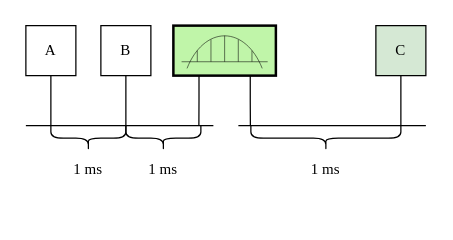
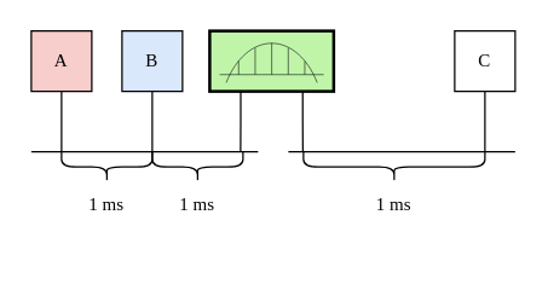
  <mxCell id="0" />
  <mxCell id="1" parent="0" />
  <mxCell id="2" style="edgeStyle=orthogonalEdgeStyle;rounded=0;orthogonalLoop=1;jettySize=auto;html=1;exitX=0.25;exitY=1;exitDx=0;exitDy=0;exitPerimeter=0;endArrow=none;endFill=0;" parent="1" source="4" edge="1"><mxGeometry relative="1" as="geometry"><mxPoint x="158.4" y="100" as="targetPoint" /></mxGeometry></mxCell>
  <mxCell id="3" style="edgeStyle=orthogonalEdgeStyle;rounded=0;orthogonalLoop=1;jettySize=auto;html=1;exitX=0.75;exitY=1;exitDx=0;exitDy=0;exitPerimeter=0;endArrow=none;endFill=0;" parent="1" source="4" edge="1"><mxGeometry relative="1" as="geometry"><mxPoint x="199.6" y="100" as="targetPoint" /></mxGeometry></mxCell>
  <mxCell id="4" value="" style="strokeWidth=2;outlineConnect=0;dashed=0;align=center;html=1;fontSize=8;shape=mxgraph.eip.messaging_bridge;verticalLabelPosition=bottom;verticalAlign=top;fillColor=#c0f5a9;" parent="1" vertex="1"><mxGeometry x="138" y="20" width="82" height="40" as="geometry" /></mxCell>
  <mxCell id="5" value="" style="endArrow=none;html=1;rounded=0;" parent="1" edge="1"><mxGeometry width="50" height="50" relative="1" as="geometry"><mxPoint x="20" y="100" as="sourcePoint" /><mxPoint x="170" y="100" as="targetPoint" /></mxGeometry></mxCell>
  <mxCell id="6" value="" style="endArrow=none;html=1;rounded=0;" parent="1" edge="1"><mxGeometry width="50" height="50" relative="1" as="geometry"><mxPoint x="190" y="100" as="sourcePoint" /><mxPoint x="340" y="100" as="targetPoint" /></mxGeometry></mxCell>
  <mxCell id="7" value="" style="endArrow=none;html=1;rounded=0;" parent="1" edge="1"><mxGeometry width="50" height="50" relative="1" as="geometry"><mxPoint x="40" y="100" as="sourcePoint" /><mxPoint x="40" y="60" as="targetPoint" /></mxGeometry></mxCell>
- <mxCell id="8" value="&lt;font face=&quot;Times New Roman&quot;&gt;A&lt;/font&gt;" style="whiteSpace=wrap;html=1;aspect=fixed;" parent="1" vertex="1"><mxGeometry x="20" y="20" width="40" height="40" as="geometry" /></mxCell>
+ <mxCell id="8" value="&lt;font face=&quot;Times New Roman&quot;&gt;A&lt;/font&gt;" style="whiteSpace=wrap;html=1;aspect=fixed;fillColor=#f8cecc;" parent="1" vertex="1"><mxGeometry x="20" y="20" width="40" height="40" as="geometry" /></mxCell>
  <mxCell id="9" value="" style="endArrow=none;html=1;rounded=0;" parent="1" edge="1"><mxGeometry width="50" height="50" relative="1" as="geometry"><mxPoint x="100" y="100" as="sourcePoint" /><mxPoint x="100" y="60" as="targetPoint" /></mxGeometry></mxCell>
- <mxCell id="10" value="&lt;font face=&quot;Times New Roman&quot;&gt;B&lt;/font&gt;" style="whiteSpace=wrap;html=1;aspect=fixed;" parent="1" vertex="1"><mxGeometry x="80" y="20" width="40" height="40" as="geometry" /></mxCell>
+ <mxCell id="10" value="&lt;font face=&quot;Times New Roman&quot;&gt;B&lt;/font&gt;" style="whiteSpace=wrap;html=1;aspect=fixed;fillColor=#dae8fc;" parent="1" vertex="1"><mxGeometry x="80" y="20" width="40" height="40" as="geometry" /></mxCell>
  <mxCell id="11" value="" style="endArrow=none;html=1;rounded=0;" parent="1" edge="1"><mxGeometry width="50" height="50" relative="1" as="geometry"><mxPoint x="320" y="100" as="sourcePoint" /><mxPoint x="320" y="60" as="targetPoint" /></mxGeometry></mxCell>
- <mxCell id="12" value="&lt;font face=&quot;Times New Roman&quot;&gt;C&lt;/font&gt;" style="whiteSpace=wrap;html=1;aspect=fixed;fillColor=#d5e8d4;" parent="1" vertex="1"><mxGeometry x="300" y="20" width="40" height="40" as="geometry" /></mxCell>
+ <mxCell id="12" value="&lt;font face=&quot;Times New Roman&quot;&gt;C&lt;/font&gt;" style="whiteSpace=wrap;html=1;aspect=fixed;" parent="1" vertex="1"><mxGeometry x="300" y="20" width="40" height="40" as="geometry" /></mxCell>
  <mxCell id="13" value="" style="shape=curlyBracket;whiteSpace=wrap;html=1;rounded=1;labelPosition=left;verticalLabelPosition=middle;align=right;verticalAlign=middle;rotation=-90;" vertex="1" parent="1"><mxGeometry x="60" y="80" width="20" height="60" as="geometry" /></mxCell>
  <mxCell id="14" value="" style="shape=curlyBracket;whiteSpace=wrap;html=1;rounded=1;labelPosition=left;verticalLabelPosition=middle;align=right;verticalAlign=middle;rotation=-90;" vertex="1" parent="1"><mxGeometry x="120" y="80" width="20" height="60" as="geometry" /></mxCell>
  <mxCell id="15" value="" style="shape=curlyBracket;whiteSpace=wrap;html=1;rounded=1;labelPosition=left;verticalLabelPosition=middle;align=right;verticalAlign=middle;rotation=-90;" vertex="1" parent="1"><mxGeometry x="250" y="50" width="20" height="120" as="geometry" /></mxCell>
  <mxCell id="16" value="&lt;font face=&quot;Times New Roman&quot;&gt;1 ms&lt;/font&gt;" style="text;html=1;strokeColor=none;fillColor=none;align=center;verticalAlign=middle;whiteSpace=wrap;rounded=0;" vertex="1" parent="1"><mxGeometry x="40" y="120" width="60" height="30" as="geometry" /></mxCell>
  <mxCell id="17" value="&lt;font face=&quot;Times New Roman&quot;&gt;1 ms&lt;/font&gt;" style="text;html=1;strokeColor=none;fillColor=none;align=center;verticalAlign=middle;whiteSpace=wrap;rounded=0;" vertex="1" parent="1"><mxGeometry x="100" y="120" width="60" height="30" as="geometry" /></mxCell>
  <mxCell id="18" value="&lt;font face=&quot;Times New Roman&quot;&gt;1 ms&lt;/font&gt;" style="text;html=1;strokeColor=none;fillColor=none;align=center;verticalAlign=middle;whiteSpace=wrap;rounded=0;" vertex="1" parent="1"><mxGeometry x="230" y="120" width="60" height="30" as="geometry" /></mxCell>
